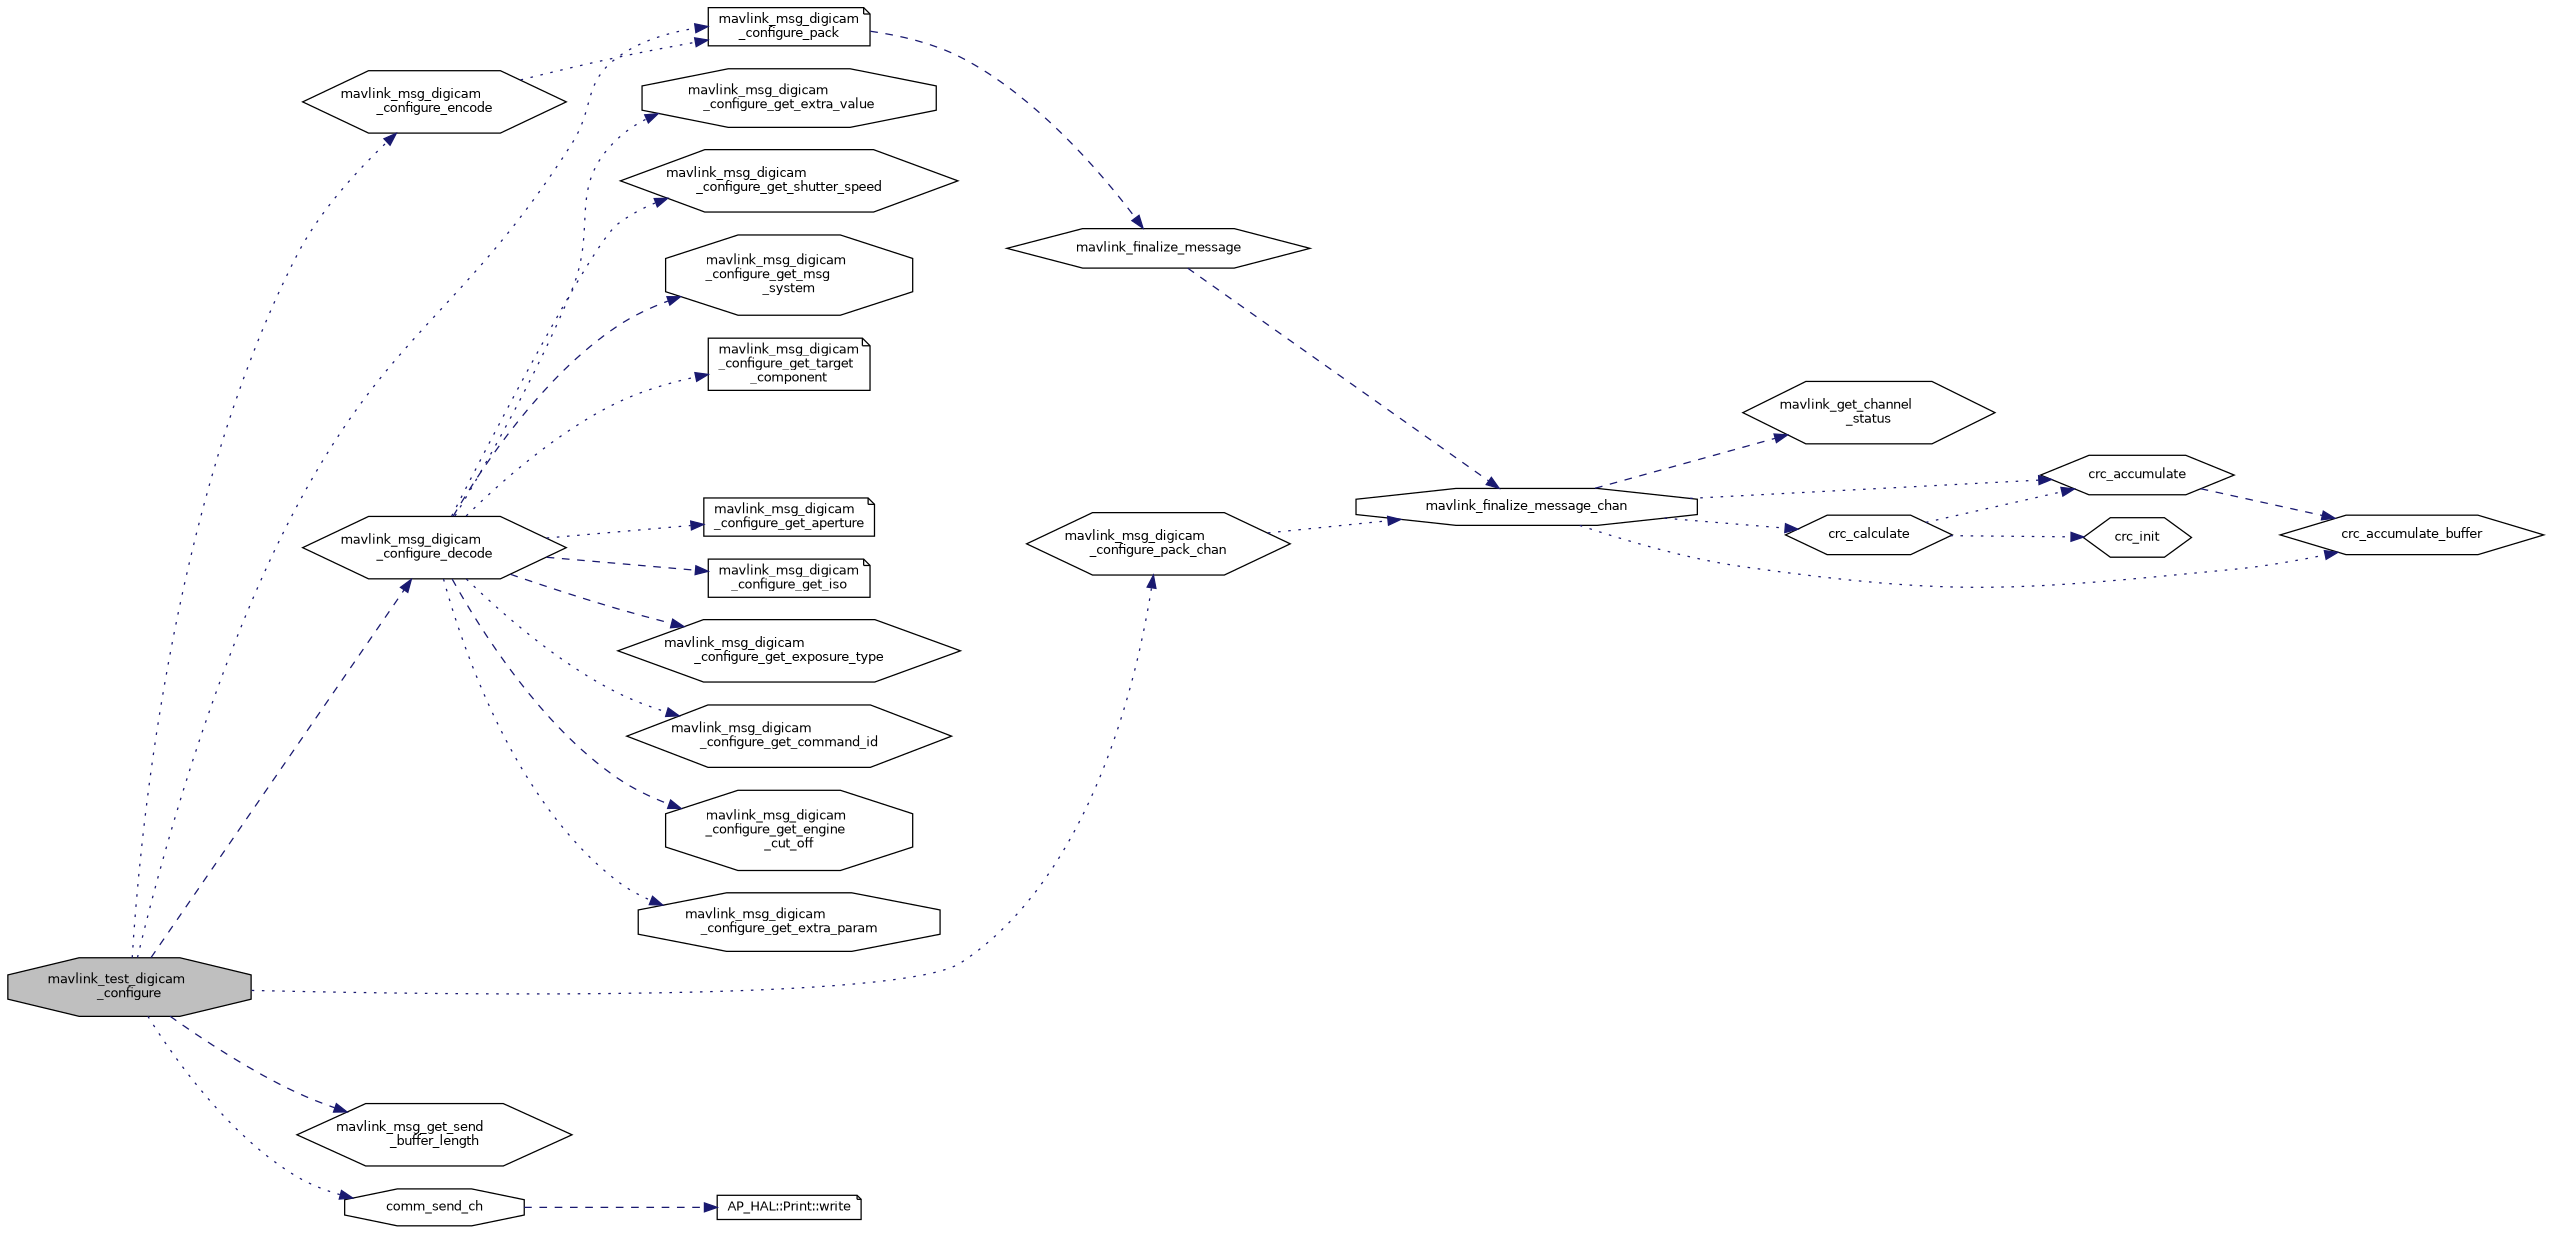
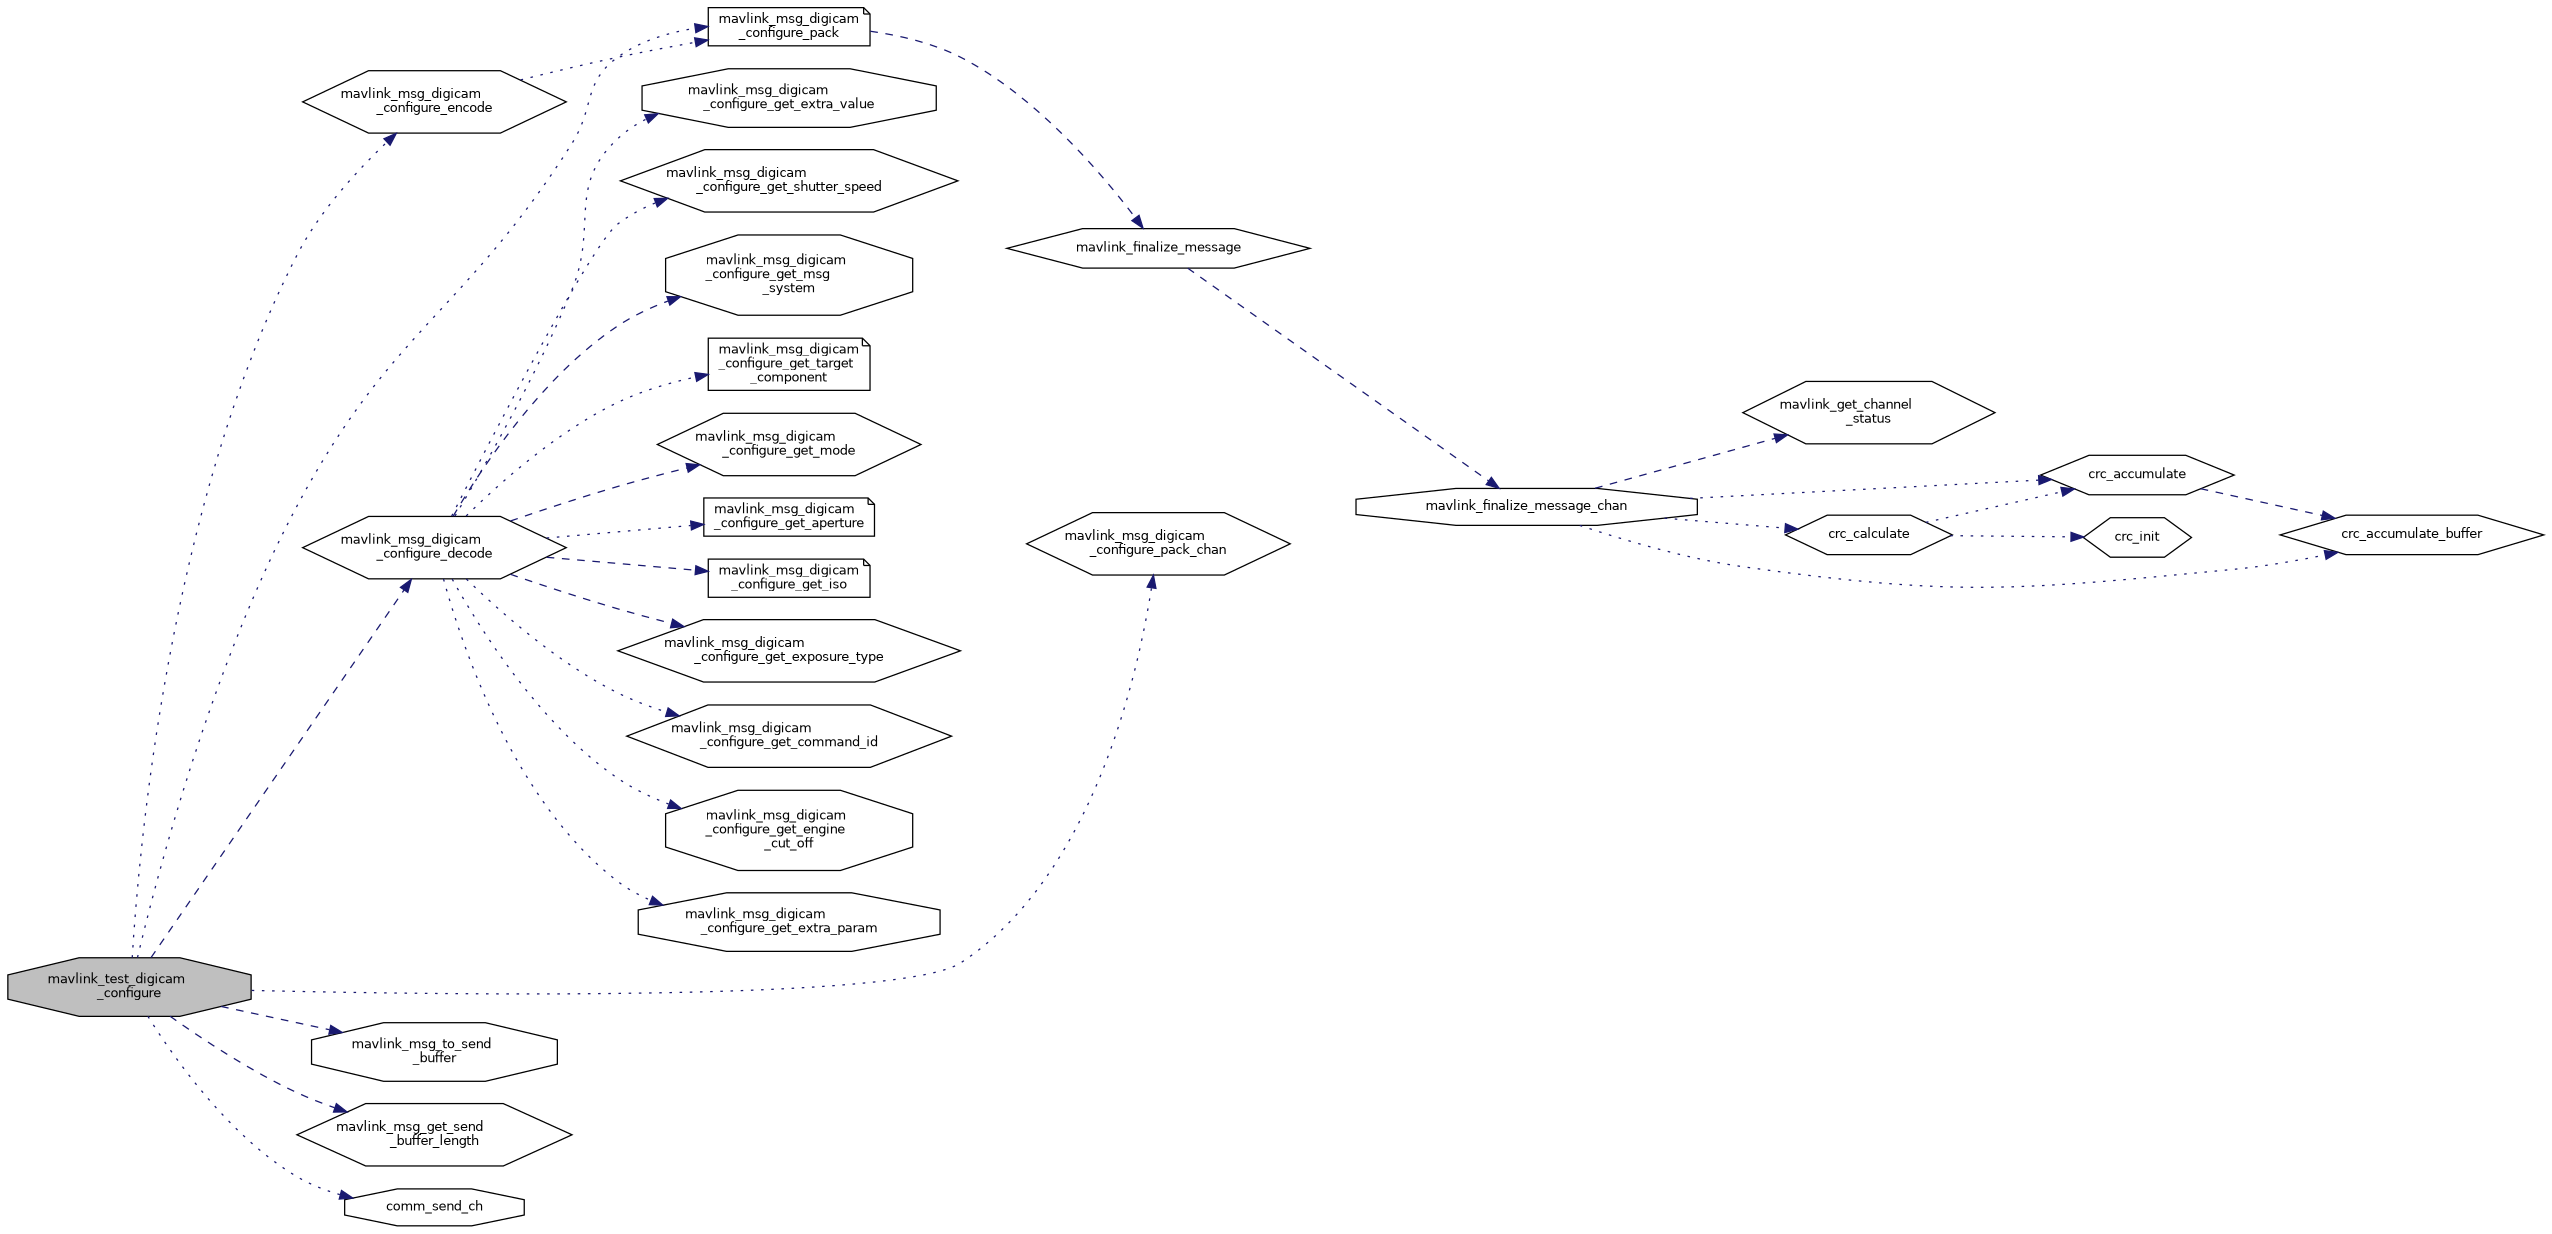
  digraph {
    rankdir=LR
    node [color=black fillcolor=white fontname=Helvetica fontsize=10 shape=hexagon style=filled]
    edge [color=midnightblue fontname=Helvetica fontsize=10 labelfontname=Helvetica labelfontsize=10 style=dotted]
    n1 [fillcolor=grey75 fontcolor=black height=0.2 label="mavlink_test_digicam\l_configure" shape=octagon width=0.4]
    n2 [height=0.2 label="mavlink_msg_digicam\l_configure_encode" width=0.4]
    n3 [height=0.2 label="mavlink_msg_digicam\l_configure_pack" shape=note width=0.4]
    n4 [height=0.2 label="mavlink_msg_digicam\l_configure_decode" width=0.4]
    n5 [height=0.2 label="mavlink_msg_digicam\l_configure_pack_chan" width=0.4]
+   n6 [height=0.2 label="mavlink_msg_to_send\l_buffer" shape=octagon width=0.4]
    n7 [height=0.2 label="mavlink_msg_get_send\l_buffer_length" width=0.4]
    n8 [height=0.2 label=comm_send_ch shape=octagon width=0.4]
    n9 [height=0.2 label=mavlink_finalize_message width=0.4]
    n10 [height=0.2 label="mavlink_msg_digicam\l_configure_get_extra_value" shape=octagon width=0.4]
    n11 [height=0.2 label="mavlink_msg_digicam\l_configure_get_shutter_speed" width=0.4]
    n12 [height=0.2 label="mavlink_msg_digicam\l_configure_get_msg\l_system" shape=octagon width=0.4]
    n13 [height=0.2 label="mavlink_msg_digicam\l_configure_get_target\l_component" shape=note width=0.4]
+   n14 [height=0.2 label="mavlink_msg_digicam\l_configure_get_mode" width=0.4]
    n15 [height=0.2 label="mavlink_msg_digicam\l_configure_get_aperture" shape=note width=0.4]
    n16 [height=0.2 label="mavlink_msg_digicam\l_configure_get_iso" shape=note width=0.4]
    n17 [height=0.2 label="mavlink_msg_digicam\l_configure_get_exposure_type" width=0.4]
    n18 [height=0.2 label="mavlink_msg_digicam\l_configure_get_command_id" width=0.4]
    n19 [height=0.2 label="mavlink_msg_digicam\l_configure_get_engine\l_cut_off" shape=octagon width=0.4]
    n20 [height=0.2 label="mavlink_msg_digicam\l_configure_get_extra_param" shape=octagon width=0.4]
    n21 [height=0.2 label=mavlink_finalize_message_chan shape=octagon width=0.4]
-   n22 [height=0.2 label="AP_HAL::Print::write" shape=note width=0.4]
    n23 [height=0.2 label="mavlink_get_channel\l_status" width=0.4]
    n24 [height=0.2 label=crc_calculate width=0.4]
    n25 [height=0.2 label=crc_accumulate width=0.4]
    n26 [height=0.2 label=crc_accumulate_buffer width=0.4]
    n27 [height=0.2 label=crc_init width=0.4]
    n1 -> n2
    n1 -> n3
    n1 -> n4 [style=dashed]
    n1 -> n5
+   n1 -> n6 [style=dashed]
    n1 -> n7 [style=dashed]
    n1 -> n8
    n2 -> n3
    n3 -> n9 [style=dashed]
    n4 -> n10
    n4 -> n11
    n4 -> n12 [style=dashed]
    n4 -> n13
+   n4 -> n14 [style=dashed]
    n4 -> n15
    n4 -> n16 [style=dashed]
    n4 -> n17 [style=dashed]
    n4 -> n18
-   n4 -> n19 [style=dashed]
+   n4 -> n19
    n4 -> n20
-   n5 -> n21
-   n8 -> n22 [style=dashed]
    n9 -> n21 [style=dashed]
    n21 -> n23 [style=dashed]
    n21 -> n24
    n21 -> n25
    n21 -> n26
    n24 -> n25
    n24 -> n27
    n25 -> n26 [style=dashed]
  }
